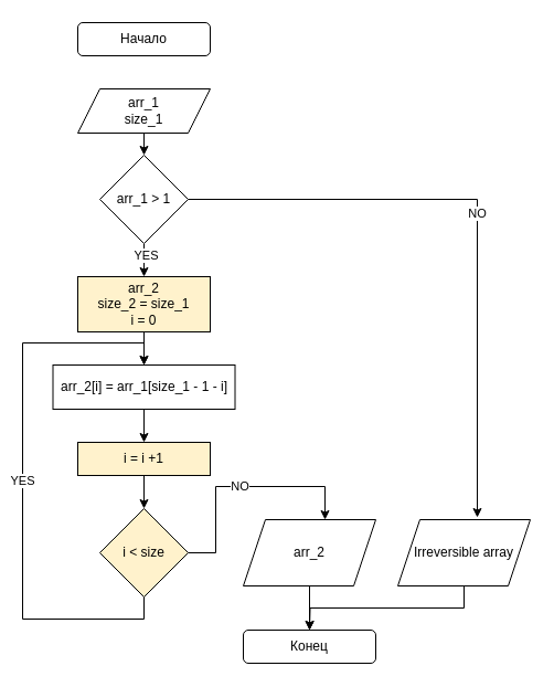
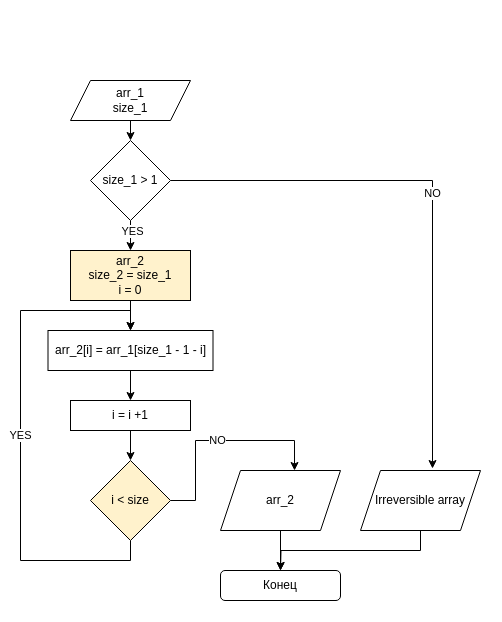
  <mxCell id="0" />
  <mxCell id="1" parent="0" />
- <mxCell id="2" value="Начало" style="rounded=1;whiteSpace=wrap;html=1;" vertex="1" parent="1"><mxGeometry x="70" y="20" width="120" height="30" as="geometry" /></mxCell>
  <mxCell id="3" value="Конец" style="rounded=1;whiteSpace=wrap;html=1;" vertex="1" parent="1"><mxGeometry x="220" y="570" width="120" height="30" as="geometry" /></mxCell>
  <mxCell id="4" style="edgeStyle=orthogonalEdgeStyle;rounded=0;orthogonalLoop=1;jettySize=auto;html=1;exitX=0.5;exitY=1;exitDx=0;exitDy=0;" edge="1" parent="1" source="5"><mxGeometry relative="1" as="geometry"><mxPoint x="130" y="140" as="targetPoint" /></mxGeometry></mxCell>
  <mxCell id="5" value="arr_1&lt;br&gt;size_1" style="shape=parallelogram;perimeter=parallelogramPerimeter;whiteSpace=wrap;html=1;fixedSize=1;" vertex="1" parent="1"><mxGeometry x="70" y="80" width="120" height="40" as="geometry" /></mxCell>
  <mxCell id="6" style="edgeStyle=orthogonalEdgeStyle;rounded=0;orthogonalLoop=1;jettySize=auto;html=1;exitX=0.5;exitY=1;exitDx=0;exitDy=0;entryX=0.5;entryY=0;entryDx=0;entryDy=0;" edge="1" parent="1" source="9" target="10"><mxGeometry relative="1" as="geometry" /></mxCell>
  <mxCell id="7" value="YES" style="edgeLabel;html=1;align=center;verticalAlign=middle;resizable=0;points=[];" vertex="1" connectable="0" parent="6"><mxGeometry x="-0.333" y="1" relative="1" as="geometry"><mxPoint as="offset" /></mxGeometry></mxCell>
  <mxCell id="8" value="NO" style="edgeStyle=orthogonalEdgeStyle;rounded=0;orthogonalLoop=1;jettySize=auto;html=1;exitX=1;exitY=0.5;exitDx=0;exitDy=0;entryX=0.6;entryY=-0.033;entryDx=0;entryDy=0;entryPerimeter=0;" edge="1" parent="1" source="9" target="22"><mxGeometry relative="1" as="geometry" /></mxCell>
- <mxCell id="9" value="arr_1 &amp;gt; 1" style="rhombus;whiteSpace=wrap;html=1;" vertex="1" parent="1"><mxGeometry x="90" y="140" width="80" height="80" as="geometry" /></mxCell>
+ <mxCell id="9" value="size_1 &amp;gt; 1" style="rhombus;whiteSpace=wrap;html=1;" vertex="1" parent="1"><mxGeometry x="90" y="140" width="80" height="80" as="geometry" /></mxCell>
  <mxCell id="10" value="arr_2&lt;br&gt;size_2 = size_1&lt;br&gt;i = 0" style="rounded=0;whiteSpace=wrap;html=1;fillColor=#fff2cc;" vertex="1" parent="1"><mxGeometry x="70" y="250" width="120" height="50" as="geometry" /></mxCell>
  <mxCell id="11" style="edgeStyle=orthogonalEdgeStyle;rounded=0;orthogonalLoop=1;jettySize=auto;html=1;exitX=0.5;exitY=1;exitDx=0;exitDy=0;entryX=0.5;entryY=0;entryDx=0;entryDy=0;" edge="1" parent="1" source="10" target="13"><mxGeometry relative="1" as="geometry"><mxPoint x="130" y="380" as="targetPoint" /><mxPoint x="130" y="350" as="sourcePoint" /></mxGeometry></mxCell>
  <mxCell id="12" style="edgeStyle=orthogonalEdgeStyle;rounded=0;orthogonalLoop=1;jettySize=auto;html=1;exitX=0.5;exitY=1;exitDx=0;exitDy=0;entryX=0.5;entryY=0;entryDx=0;entryDy=0;" edge="1" parent="1" source="13" target="15"><mxGeometry relative="1" as="geometry" /></mxCell>
  <mxCell id="13" value="arr_2[i] = arr_1[size_1 - 1 - i]" style="rounded=0;whiteSpace=wrap;html=1;" vertex="1" parent="1"><mxGeometry x="47.5" y="330" width="165" height="40" as="geometry" /></mxCell>
  <mxCell id="14" style="edgeStyle=orthogonalEdgeStyle;rounded=0;orthogonalLoop=1;jettySize=auto;html=1;exitX=0.5;exitY=1;exitDx=0;exitDy=0;entryX=0.5;entryY=0;entryDx=0;entryDy=0;" edge="1" parent="1" source="15" target="18"><mxGeometry relative="1" as="geometry" /></mxCell>
- <mxCell id="15" value="i = i +1" style="rounded=0;whiteSpace=wrap;html=1;fillColor=#fff2cc;" vertex="1" parent="1"><mxGeometry x="70" y="400" width="120" height="30" as="geometry" /></mxCell>
+ <mxCell id="15" value="i = i +1" style="rounded=0;whiteSpace=wrap;html=1;" vertex="1" parent="1"><mxGeometry x="70" y="400" width="120" height="30" as="geometry" /></mxCell>
  <mxCell id="16" value="YES" style="edgeStyle=orthogonalEdgeStyle;rounded=0;orthogonalLoop=1;jettySize=auto;html=1;exitX=0.5;exitY=1;exitDx=0;exitDy=0;entryX=0.5;entryY=0;entryDx=0;entryDy=0;" edge="1" parent="1" source="18" target="13"><mxGeometry relative="1" as="geometry"><Array as="points"><mxPoint x="130" y="560" /><mxPoint x="20" y="560" /><mxPoint x="20" y="310" /><mxPoint x="130" y="310" /></Array></mxGeometry></mxCell>
  <mxCell id="17" value="NO" style="edgeStyle=orthogonalEdgeStyle;rounded=0;orthogonalLoop=1;jettySize=auto;html=1;exitX=1;exitY=0.5;exitDx=0;exitDy=0;entryX=0.617;entryY=0;entryDx=0;entryDy=0;entryPerimeter=0;" edge="1" parent="1" source="18" target="20"><mxGeometry relative="1" as="geometry" /></mxCell>
  <mxCell id="18" value="i &amp;lt; size" style="rhombus;whiteSpace=wrap;html=1;fillColor=#fff2cc;" vertex="1" parent="1"><mxGeometry x="90" y="460" width="80" height="80" as="geometry" /></mxCell>
  <mxCell id="19" style="edgeStyle=orthogonalEdgeStyle;rounded=0;orthogonalLoop=1;jettySize=auto;html=1;exitX=0.5;exitY=1;exitDx=0;exitDy=0;entryX=0.5;entryY=0;entryDx=0;entryDy=0;" edge="1" parent="1" source="20" target="3"><mxGeometry relative="1" as="geometry" /></mxCell>
  <mxCell id="20" value="arr_2" style="shape=parallelogram;perimeter=parallelogramPerimeter;whiteSpace=wrap;html=1;fixedSize=1;" vertex="1" parent="1"><mxGeometry x="220" y="470" width="120" height="60" as="geometry" /></mxCell>
  <mxCell id="21" style="edgeStyle=orthogonalEdgeStyle;rounded=0;orthogonalLoop=1;jettySize=auto;html=1;exitX=0.5;exitY=1;exitDx=0;exitDy=0;" edge="1" parent="1" source="22"><mxGeometry relative="1" as="geometry"><mxPoint x="280" y="570" as="targetPoint" /></mxGeometry></mxCell>
  <mxCell id="22" value="Irreversible array" style="shape=parallelogram;perimeter=parallelogramPerimeter;whiteSpace=wrap;html=1;fixedSize=1;" vertex="1" parent="1"><mxGeometry x="360" y="470" width="120" height="60" as="geometry" /></mxCell>
